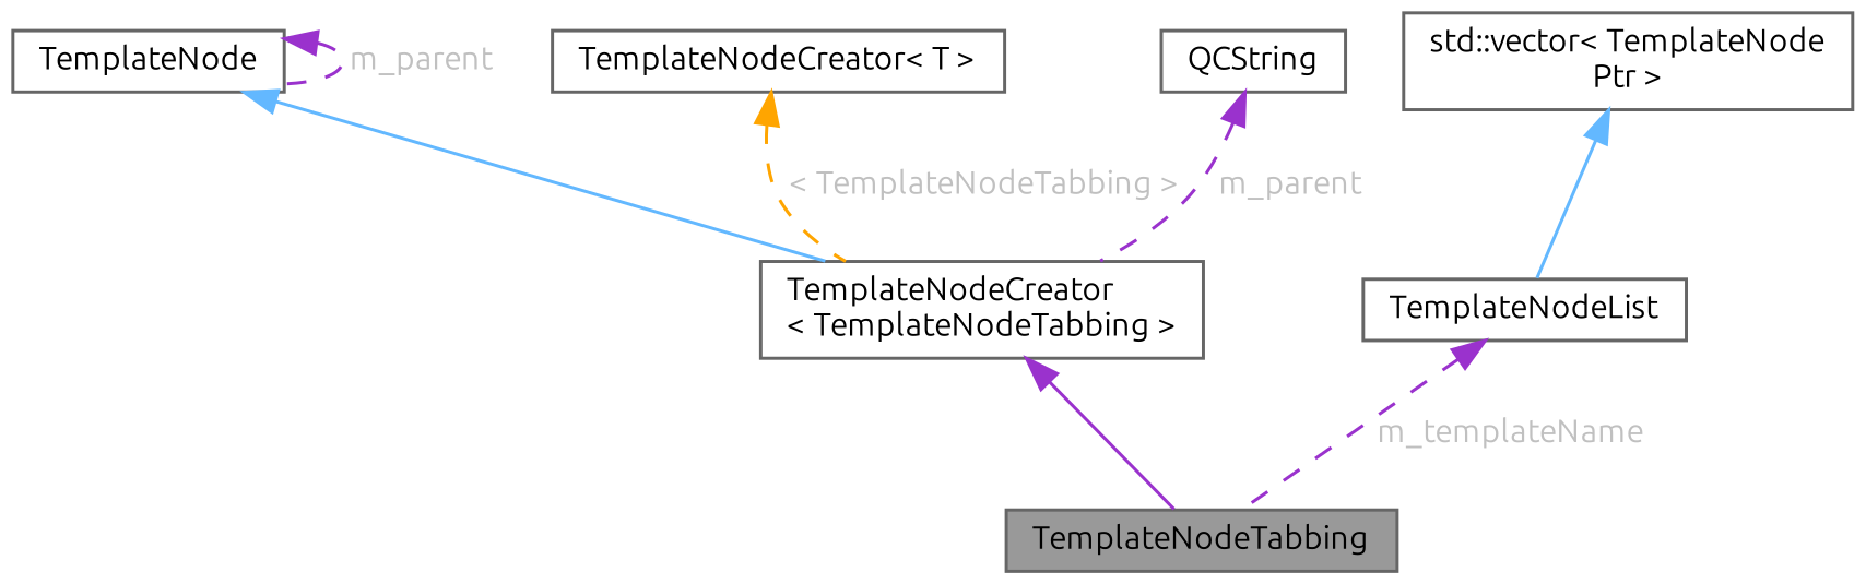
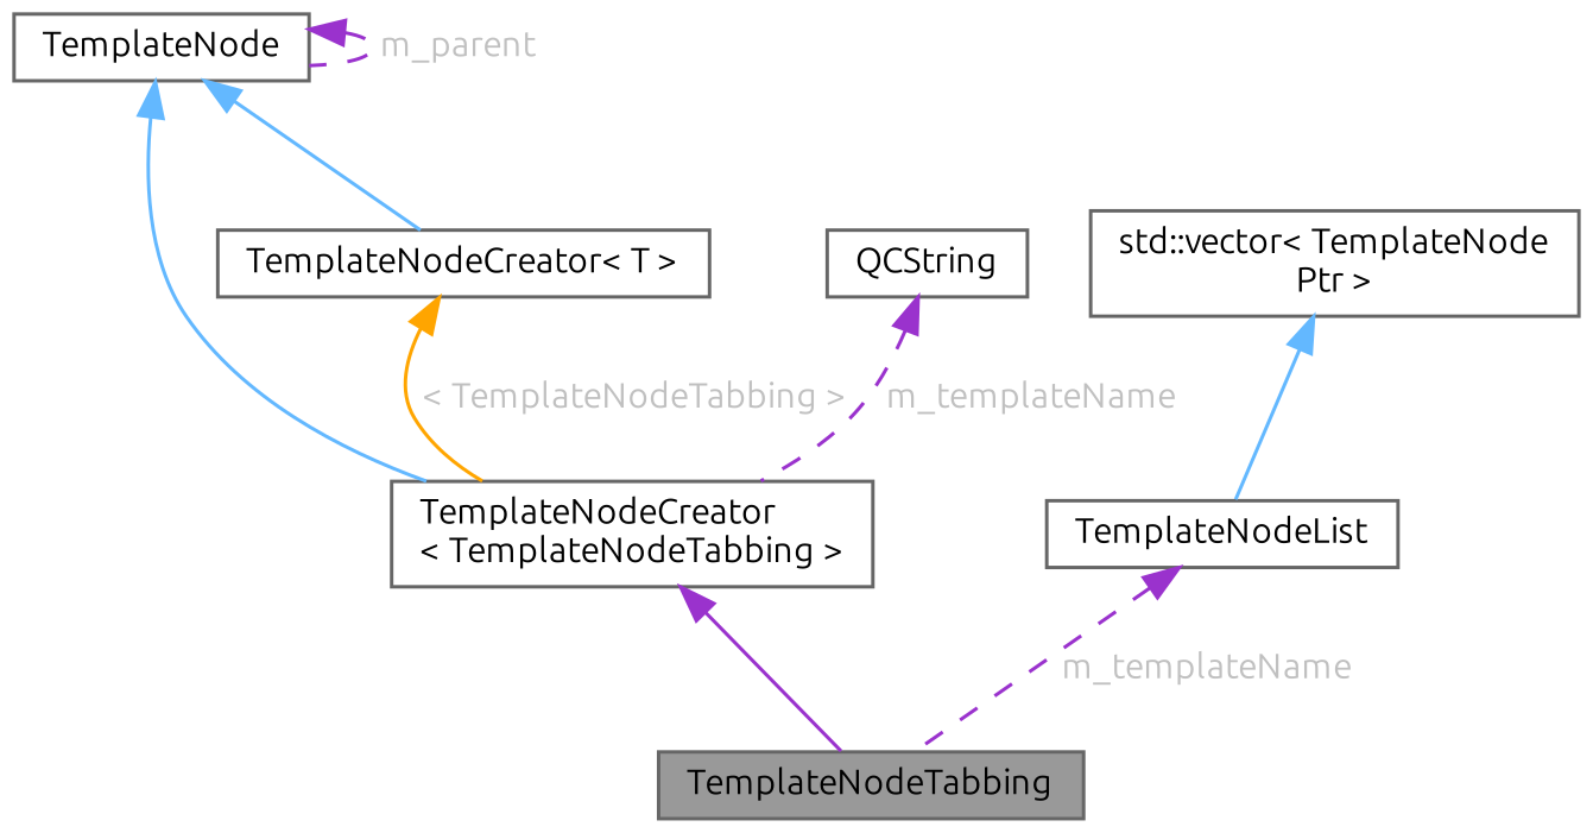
  digraph {
    fontname=Ubuntu
    node [color=gray40 fillcolor=white fontname=Ubuntu fontsize=10 shape=box style=filled]
    edge [color=darkorchid3 dir=back fontname=Ubuntu fontsize=10 labelfontname=Helvetica labelfontsize=10 style=solid]
    n1 [fillcolor=grey60 fontcolor=black height=0.2 label=TemplateNodeTabbing width=0.4]
    n2 [height=0.2 label="TemplateNodeCreator\l\< TemplateNodeTabbing \>" width=0.4]
    n3 [height=0.2 label=TemplateNode width=0.4]
    n4 [height=0.2 label="TemplateNodeCreator\< T \>" width=0.4]
    n5 [height=0.2 label=QCString width=0.4]
    n6 [height=0.2 label=TemplateNodeList width=0.4]
    n7 [height=0.2 label="std::vector\< TemplateNode\lPtr \>" width=0.4]
    n2 -> n1
    n3 -> n2 [color=steelblue1]
    n3 -> n3 [fontcolor=grey label=" m_parent" style=dashed]
-   n4 -> n2 [color=orange fontcolor=grey label=" \< TemplateNodeTabbing \>" style=dashed]
-   n5 -> n2 [fontcolor=grey label=" m_parent" style=dashed]
+   n3 -> n4 [color=steelblue1]
+   n4 -> n2 [color=orange fontcolor=grey label=" \< TemplateNodeTabbing \>"]
+   n5 -> n2 [fontcolor=grey label=" m_templateName" style=dashed]
    n6 -> n1 [fontcolor=grey label=" m_templateName" style=dashed]
    n7 -> n6 [color=steelblue1]
  }
